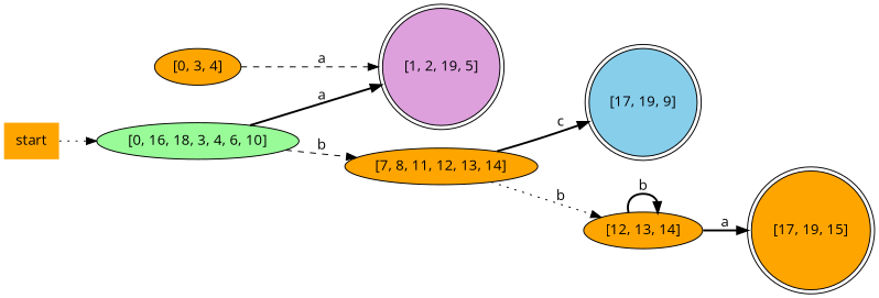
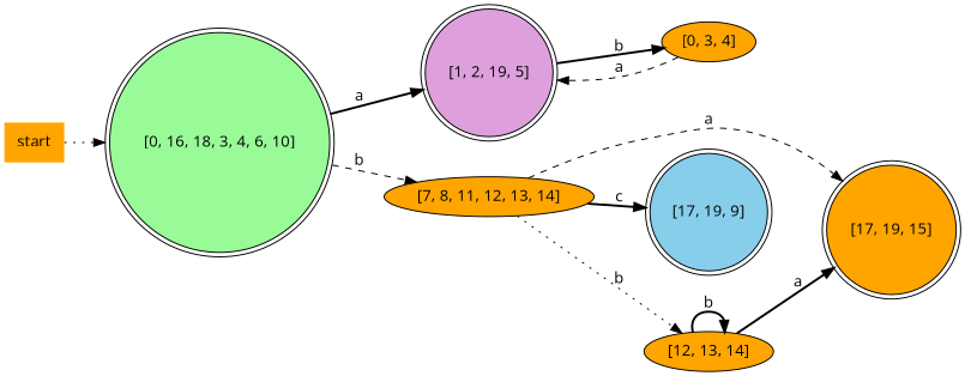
  digraph {
    fontname="Open Sans"
    rankdir=LR
    node [fillcolor=orange fontname="Open Sans" style=filled]
    edge [fontname="Open Sans" style=bold]
    n1 [fillcolor=plum label="[1, 2, 19, 5]" shape=doublecircle]
    n2 [label="[0, 3, 4]"]
    n3 [label="[17, 19, 15]" shape=doublecircle]
    n4 [fillcolor=skyblue label="[17, 19, 9]" shape=doublecircle]
    start [shape=none]
-   n6 [fillcolor=palegreen label="[0, 16, 18, 3, 4, 6, 10]"]
+   n6 [fillcolor=palegreen label="[0, 16, 18, 3, 4, 6, 10]" shape=doublecircle]
    n7 [label="[7, 8, 11, 12, 13, 14]"]
    n8 [label="[12, 13, 14]"]
+   n1 -> n2 [label=b]
    n2 -> n1 [label=a style=dashed]
    start -> n6 [style=dotted]
    n6 -> n1 [label=a]
    n6 -> n7 [label=b style=dashed]
+   n7 -> n3 [label=a style=dashed]
    n7 -> n4 [label=c]
    n7 -> n8 [label=b style=dotted]
    n8 -> n3 [label=a]
    n8 -> n8 [label=b]
  }
